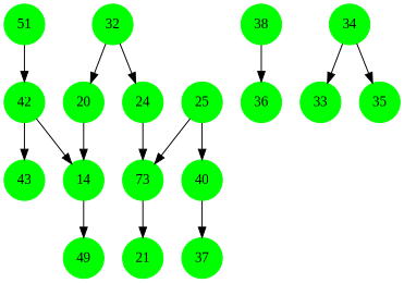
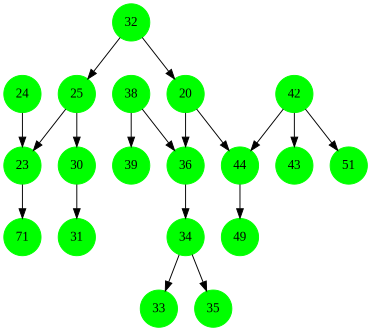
  digraph {
    fontname="Liberation Serif"
    node [color=green fontname="Liberation Serif" shape=circle style=filled]
    edge [fontname="Liberation Serif"]
    32
    25
    n3 [label=20]
-   23 [label=73]
-   30 [label=40]
+   23
+   30
    36
-   44 [label=14]
-   21
-   31 [label=37]
+   44
+   21 [label=71]
+   31
    24
    34
    49
    33
    35
    38
+   39
    42
    n18 [label=51]
    43
-   32 -> 24
+   32 -> 25
    32 -> n3
    25 -> 23
    25 -> 30
+   n3 -> 36
    n3 -> 44
    23 -> 21
    30 -> 31
+   36 -> 34
    44 -> 49
    24 -> 23
    34 -> 33
    34 -> 35
    38 -> 36
+   38 -> 39
    42 -> 44
-   n18 -> 42
+   42 -> n18
    42 -> 43
  }
